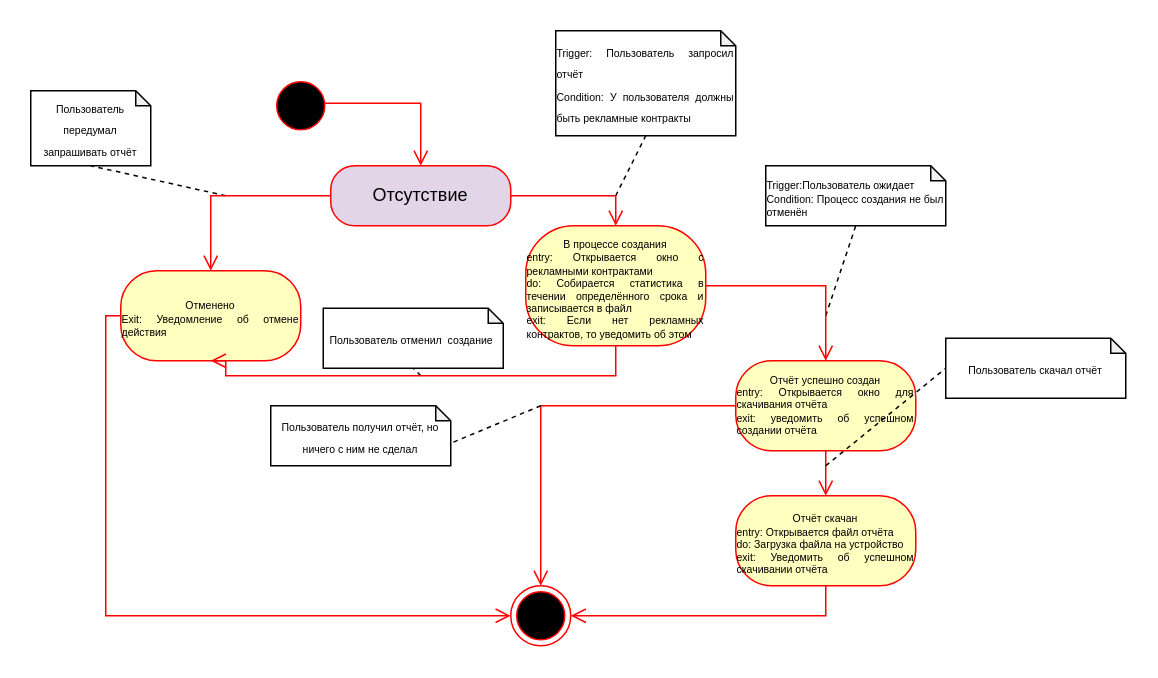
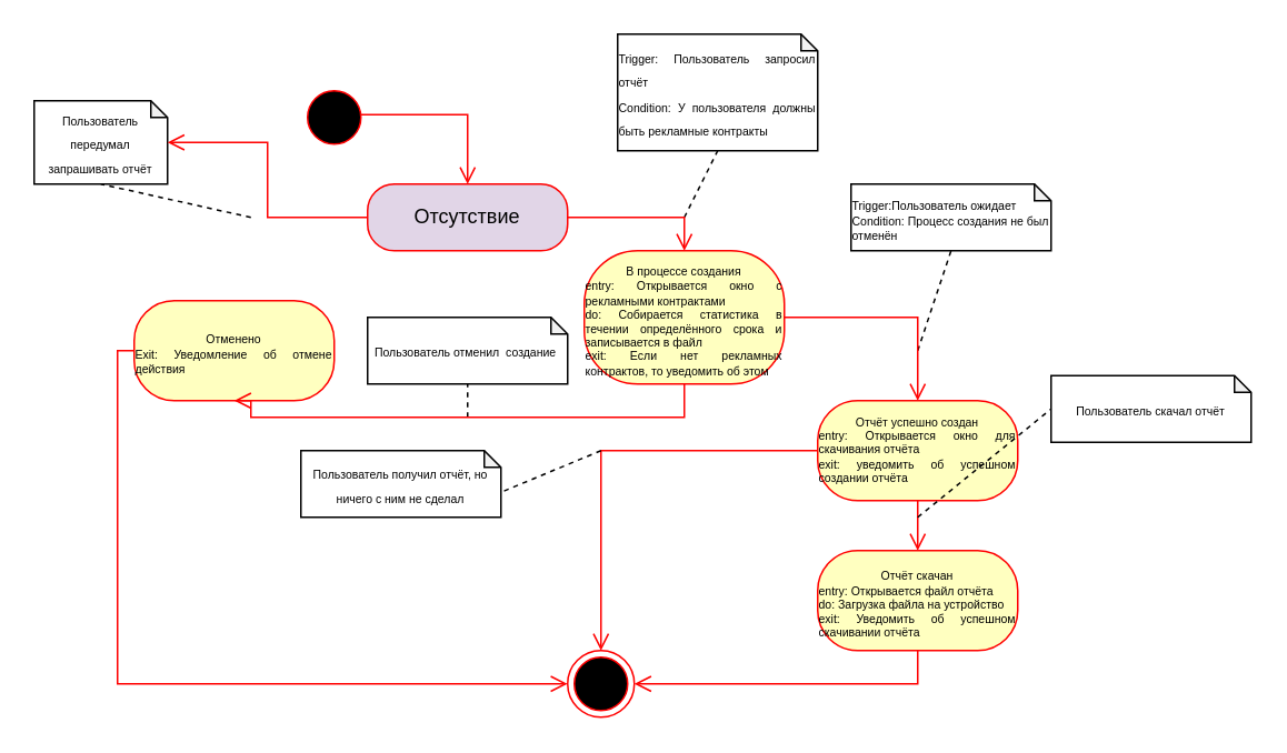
  <mxCell id="0" />
  <mxCell id="1" parent="0" />
  <mxCell id="2" value="&lt;font style=&quot;font-size: 7px;&quot;&gt;Пользователь передумал запрашивать отчёт&lt;/font&gt;" style="shape=note;whiteSpace=wrap;html=1;backgroundOutline=1;darkOpacity=0.05;strokeColor=default;align=center;verticalAlign=middle;fontFamily=Helvetica;fontSize=12;fontColor=default;fillColor=default;size=10;" parent="1" vertex="1"><mxGeometry x="20" y="60" width="80" height="50" as="geometry" /></mxCell>
  <mxCell id="3" value="" style="endArrow=none;dashed=1;html=1;rounded=0;fontFamily=Helvetica;fontSize=12;fontColor=default;entryX=0.5;entryY=1;entryDx=0;entryDy=0;entryPerimeter=0;" parent="1" target="2" edge="1"><mxGeometry width="50" height="50" relative="1" as="geometry"><mxPoint x="150" y="130" as="sourcePoint" /><mxPoint x="60" y="150" as="targetPoint" /></mxGeometry></mxCell>
  <mxCell id="4" value="&lt;div style=&quot;text-align: justify;&quot;&gt;&lt;span style=&quot;font-size: 7px; background-color: initial;&quot;&gt;Trigger: Пользователь запросил отчёт&amp;nbsp;&lt;br&gt;Condition: У пользователя должны быть рекламные контракты&lt;/span&gt;&lt;/div&gt;" style="shape=note;whiteSpace=wrap;html=1;backgroundOutline=1;darkOpacity=0.05;strokeColor=default;align=center;verticalAlign=middle;fontFamily=Helvetica;fontSize=12;fontColor=default;fillColor=default;size=10;" parent="1" vertex="1"><mxGeometry x="370" y="20" width="120" height="70" as="geometry" /></mxCell>
  <mxCell id="5" value="" style="endArrow=none;dashed=1;html=1;rounded=0;fontFamily=Helvetica;fontSize=12;fontColor=default;entryX=0.5;entryY=1;entryDx=0;entryDy=0;entryPerimeter=0;" parent="1" target="4" edge="1"><mxGeometry width="50" height="50" relative="1" as="geometry"><mxPoint x="410" y="130" as="sourcePoint" /><mxPoint x="330" y="63" as="targetPoint" /></mxGeometry></mxCell>
- <mxCell id="6" value="&lt;span style=&quot;font-size: 7px;&quot;&gt;Пользователь отменил&amp;nbsp; создание&amp;nbsp;&lt;/span&gt;" style="shape=note;whiteSpace=wrap;html=1;backgroundOutline=1;darkOpacity=0.05;strokeColor=default;align=center;verticalAlign=middle;fontFamily=Helvetica;fontSize=12;fontColor=default;fillColor=default;size=10;" parent="1" vertex="1"><mxGeometry x="215" y="205" width="120" height="40" as="geometry" /></mxCell>
+ <mxCell id="6" value="&lt;span style=&quot;font-size: 7px;&quot;&gt;Пользователь отменил&amp;nbsp; создание&amp;nbsp;&lt;/span&gt;" style="shape=note;whiteSpace=wrap;html=1;backgroundOutline=1;darkOpacity=0.05;strokeColor=default;align=center;verticalAlign=middle;fontFamily=Helvetica;fontSize=12;fontColor=default;fillColor=default;size=10;" parent="1" vertex="1"><mxGeometry x="220" y="190" width="120" height="40" as="geometry" /></mxCell>
  <mxCell id="7" value="" style="endArrow=none;dashed=1;html=1;rounded=0;fontFamily=Helvetica;fontSize=12;fontColor=default;entryX=0.5;entryY=1;entryDx=0;entryDy=0;entryPerimeter=0;" parent="1" target="6" edge="1"><mxGeometry width="50" height="50" relative="1" as="geometry"><mxPoint x="280" y="250" as="sourcePoint" /><mxPoint x="230" y="220" as="targetPoint" /></mxGeometry></mxCell>
  <mxCell id="8" value="&lt;div style=&quot;text-align: justify;&quot;&gt;&lt;span style=&quot;font-size: 7px; background-color: initial;&quot;&gt;Trigger:Пользователь ожидает&lt;/span&gt;&lt;/div&gt;&lt;font style=&quot;font-size: 7px;&quot;&gt;&lt;div style=&quot;text-align: justify;&quot;&gt;&lt;span style=&quot;background-color: initial;&quot;&gt;Condition: Процесс создания не был отменён&lt;/span&gt;&lt;/div&gt;&lt;/font&gt;" style="shape=note;whiteSpace=wrap;html=1;backgroundOutline=1;darkOpacity=0.05;strokeColor=default;align=center;verticalAlign=middle;fontFamily=Helvetica;fontSize=12;fontColor=default;fillColor=default;size=10;" parent="1" vertex="1"><mxGeometry x="510" y="110" width="120" height="40" as="geometry" /></mxCell>
  <mxCell id="9" value="" style="endArrow=none;dashed=1;html=1;rounded=0;fontFamily=Helvetica;fontSize=12;fontColor=default;entryX=0.5;entryY=1;entryDx=0;entryDy=0;entryPerimeter=0;" parent="1" target="8" edge="1"><mxGeometry width="50" height="50" relative="1" as="geometry"><mxPoint x="550" y="210" as="sourcePoint" /><mxPoint x="470" y="143" as="targetPoint" /></mxGeometry></mxCell>
  <mxCell id="10" value="" style="ellipse;html=1;shape=endState;fillColor=#000000;strokeColor=#ff0000;align=center;verticalAlign=middle;fontFamily=Helvetica;fontSize=12;fontColor=default;" parent="1" vertex="1"><mxGeometry x="340" y="390" width="40" height="40" as="geometry" /></mxCell>
  <mxCell id="11" value="" style="ellipse;html=1;shape=startState;fillColor=#000000;strokeColor=#ff0000;align=center;verticalAlign=middle;fontFamily=Helvetica;fontSize=12;fontColor=default;" parent="1" vertex="1"><mxGeometry x="180" y="50" width="40" height="40" as="geometry" /></mxCell>
  <mxCell id="12" value="&lt;div style=&quot;&quot;&gt;&lt;span style=&quot;font-size: 7px; background-color: initial;&quot;&gt;Отменено&lt;/span&gt;&lt;/div&gt;&lt;font style=&quot;font-size: 7px;&quot;&gt;&lt;div style=&quot;text-align: justify;&quot;&gt;&lt;span style=&quot;background-color: initial;&quot;&gt;Exit: Уведомление об отмене действия&lt;/span&gt;&lt;/div&gt;&lt;/font&gt;" style="rounded=1;whiteSpace=wrap;html=1;arcSize=40;fontColor=#000000;fillColor=#ffffc0;strokeColor=#ff0000;align=center;verticalAlign=middle;fontFamily=Helvetica;fontSize=12;" parent="1" vertex="1"><mxGeometry x="80" y="180" width="120" height="60" as="geometry" /></mxCell>
- <mxCell id="13" value="" style="edgeStyle=orthogonalEdgeStyle;html=1;verticalAlign=bottom;endArrow=open;endSize=8;strokeColor=#ff0000;rounded=0;fontFamily=Helvetica;fontSize=12;fontColor=default;exitX=0;exitY=0.5;exitDx=0;exitDy=0;entryX=0.5;entryY=0;entryDx=0;entryDy=0;" parent="1" source="14" target="12" edge="1"><mxGeometry relative="1" as="geometry"><mxPoint x="-10" y="290" as="targetPoint" /></mxGeometry></mxCell>
+ <mxCell id="13" value="" style="edgeStyle=orthogonalEdgeStyle;html=1;verticalAlign=bottom;endArrow=open;endSize=8;strokeColor=#ff0000;rounded=0;fontFamily=Helvetica;fontSize=12;fontColor=default;exitX=0;exitY=0.5;exitDx=0;exitDy=0;" parent="1" source="14" target="2" edge="1"><mxGeometry relative="1" as="geometry"><mxPoint x="-10" y="290" as="targetPoint" /></mxGeometry></mxCell>
  <mxCell id="14" value="Отсутствие" style="rounded=1;whiteSpace=wrap;html=1;arcSize=40;fontColor=#000000;fillColor=#e1d5e7;strokeColor=#ff0000;align=center;verticalAlign=middle;fontFamily=Helvetica;fontSize=12;" parent="1" vertex="1"><mxGeometry x="220" y="110" width="120" height="40" as="geometry" /></mxCell>
  <mxCell id="15" value="&lt;font style=&quot;font-size: 7px;&quot;&gt;В процессе создания&lt;br&gt;&lt;/font&gt;&lt;div style=&quot;text-align: justify; font-size: 7px;&quot;&gt;&lt;span style=&quot;background-color: initial;&quot;&gt;&lt;font style=&quot;font-size: 7px;&quot;&gt;entry: Открывается окно с рекламными контрактами&lt;/font&gt;&lt;/span&gt;&lt;/div&gt;&lt;div style=&quot;text-align: justify; font-size: 7px;&quot;&gt;&lt;span style=&quot;background-color: initial;&quot;&gt;&lt;font style=&quot;font-size: 7px;&quot;&gt;do: Собирается статистика в течении определённого срока и записывается в файл&lt;/font&gt;&lt;/span&gt;&lt;/div&gt;&lt;div style=&quot;text-align: justify; font-size: 7px;&quot;&gt;&lt;span style=&quot;background-color: initial;&quot;&gt;&lt;font style=&quot;font-size: 7px;&quot;&gt;exit: Если нет рекламных контрактов, то уведомить об этом&lt;/font&gt;&lt;/span&gt;&lt;/div&gt;" style="rounded=1;whiteSpace=wrap;html=1;arcSize=40;fontColor=#000000;fillColor=#ffffc0;strokeColor=#ff0000;align=center;verticalAlign=middle;fontFamily=Helvetica;fontSize=12;" parent="1" vertex="1"><mxGeometry x="350" y="150" width="120" height="80" as="geometry" /></mxCell>
  <mxCell id="16" value="&lt;div style=&quot;font-size: 7px;&quot;&gt;&lt;span style=&quot;background-color: initial;&quot;&gt;&lt;font style=&quot;font-size: 7px;&quot;&gt;Отчёт успешно создан&lt;/font&gt;&lt;/span&gt;&lt;/div&gt;&lt;div style=&quot;text-align: justify; font-size: 7px;&quot;&gt;&lt;span style=&quot;background-color: initial;&quot;&gt;&lt;font style=&quot;font-size: 7px;&quot;&gt;entry: Открывается окно для скачивания отчёта&lt;/font&gt;&lt;/span&gt;&lt;/div&gt;&lt;div style=&quot;text-align: justify; font-size: 7px;&quot;&gt;&lt;span style=&quot;background-color: initial;&quot;&gt;&lt;font style=&quot;font-size: 7px;&quot;&gt;exit: уведомить об успешном создании отчёта&lt;/font&gt;&lt;/span&gt;&lt;/div&gt;" style="rounded=1;whiteSpace=wrap;html=1;arcSize=40;fontColor=#000000;fillColor=#ffffc0;strokeColor=#ff0000;align=center;verticalAlign=middle;fontFamily=Helvetica;fontSize=12;" parent="1" vertex="1"><mxGeometry x="490" y="240" width="120" height="60" as="geometry" /></mxCell>
  <mxCell id="17" value="" style="edgeStyle=orthogonalEdgeStyle;html=1;verticalAlign=bottom;endArrow=open;endSize=8;strokeColor=#ff0000;rounded=0;fontFamily=Helvetica;fontSize=12;fontColor=default;exitX=1;exitY=0.5;exitDx=0;exitDy=0;entryX=0.5;entryY=0;entryDx=0;entryDy=0;" parent="1" source="14" target="15" edge="1"><mxGeometry relative="1" as="geometry"><mxPoint x="0" y="300" as="targetPoint" /><mxPoint x="0" y="240" as="sourcePoint" /></mxGeometry></mxCell>
  <mxCell id="18" value="" style="edgeStyle=orthogonalEdgeStyle;html=1;verticalAlign=bottom;endArrow=open;endSize=8;strokeColor=#ff0000;rounded=0;fontFamily=Helvetica;fontSize=12;fontColor=default;exitX=0.902;exitY=0.457;exitDx=0;exitDy=0;exitPerimeter=0;entryX=0.5;entryY=0;entryDx=0;entryDy=0;" parent="1" source="11" target="14" edge="1"><mxGeometry relative="1" as="geometry"><mxPoint x="10" y="310" as="targetPoint" /><mxPoint x="10" y="250" as="sourcePoint" /><Array as="points"><mxPoint x="280" y="68" /></Array></mxGeometry></mxCell>
  <mxCell id="19" value="" style="edgeStyle=orthogonalEdgeStyle;html=1;verticalAlign=bottom;endArrow=open;endSize=8;strokeColor=#ff0000;rounded=0;fontFamily=Helvetica;fontSize=12;fontColor=default;exitX=1;exitY=0.5;exitDx=0;exitDy=0;entryX=0.5;entryY=0;entryDx=0;entryDy=0;" parent="1" source="15" target="16" edge="1"><mxGeometry relative="1" as="geometry"><mxPoint x="20" y="320" as="targetPoint" /><mxPoint x="20" y="260" as="sourcePoint" /></mxGeometry></mxCell>
  <mxCell id="20" value="" style="edgeStyle=orthogonalEdgeStyle;html=1;verticalAlign=bottom;endArrow=open;endSize=8;strokeColor=#ff0000;rounded=0;fontFamily=Helvetica;fontSize=12;fontColor=default;exitX=0.5;exitY=1;exitDx=0;exitDy=0;entryX=0.5;entryY=1;entryDx=0;entryDy=0;" parent="1" source="15" target="12" edge="1"><mxGeometry relative="1" as="geometry"><mxPoint x="30" y="330" as="targetPoint" /><mxPoint x="30" y="270" as="sourcePoint" /><Array as="points"><mxPoint x="410" y="250" /><mxPoint x="150" y="250" /></Array></mxGeometry></mxCell>
  <mxCell id="21" value="" style="edgeStyle=orthogonalEdgeStyle;html=1;verticalAlign=bottom;endArrow=open;endSize=8;strokeColor=#ff0000;rounded=0;fontFamily=Helvetica;fontSize=12;fontColor=default;exitX=0;exitY=0.5;exitDx=0;exitDy=0;entryX=0;entryY=0.5;entryDx=0;entryDy=0;" parent="1" source="12" target="10" edge="1"><mxGeometry relative="1" as="geometry"><mxPoint x="60" y="360" as="targetPoint" /><mxPoint x="60" y="300" as="sourcePoint" /></mxGeometry></mxCell>
  <mxCell id="22" value="" style="edgeStyle=orthogonalEdgeStyle;html=1;verticalAlign=bottom;endArrow=open;endSize=8;strokeColor=#ff0000;rounded=0;fontFamily=Helvetica;fontSize=12;fontColor=default;exitX=0;exitY=0.5;exitDx=0;exitDy=0;entryX=0.5;entryY=0;entryDx=0;entryDy=0;" parent="1" source="16" target="10" edge="1"><mxGeometry relative="1" as="geometry"><mxPoint x="160" y="240" as="targetPoint" /><mxPoint x="420" y="240" as="sourcePoint" /><Array as="points"><mxPoint x="360" y="270" /></Array></mxGeometry></mxCell>
  <mxCell id="23" value="&lt;font style=&quot;font-size: 7px;&quot;&gt;Пользователь получил отчёт, но ничего с ним не сделал&lt;/font&gt;" style="shape=note;whiteSpace=wrap;html=1;backgroundOutline=1;darkOpacity=0.05;strokeColor=default;align=center;verticalAlign=middle;fontFamily=Helvetica;fontSize=12;fontColor=default;fillColor=default;size=10;" parent="1" vertex="1"><mxGeometry x="180" y="270" width="120" height="40" as="geometry" /></mxCell>
  <mxCell id="24" value="" style="endArrow=none;dashed=1;html=1;rounded=0;fontFamily=Helvetica;fontSize=12;fontColor=default;entryX=0;entryY=0;entryDx=120;entryDy=25;entryPerimeter=0;" parent="1" target="23" edge="1"><mxGeometry width="50" height="50" relative="1" as="geometry"><mxPoint x="360" y="270" as="sourcePoint" /><mxPoint x="150" y="303" as="targetPoint" /></mxGeometry></mxCell>
  <mxCell id="25" value="&lt;div style=&quot;&quot;&gt;&lt;span style=&quot;font-size: 7px; background-color: initial;&quot;&gt;Отчёт скачан&lt;/span&gt;&lt;/div&gt;&lt;font style=&quot;font-size: 7px;&quot;&gt;&lt;div style=&quot;text-align: justify;&quot;&gt;&lt;span style=&quot;background-color: initial;&quot;&gt;entry: Открывается файл отчёта&lt;/span&gt;&lt;/div&gt;&lt;div style=&quot;text-align: justify;&quot;&gt;&lt;span style=&quot;background-color: initial;&quot;&gt;do: Загрузка файла на устройство&lt;/span&gt;&lt;/div&gt;&lt;div style=&quot;text-align: justify;&quot;&gt;&lt;span style=&quot;background-color: initial;&quot;&gt;exit: Уведомить об успешном скачивании отчёта&lt;/span&gt;&lt;/div&gt;&lt;/font&gt;" style="rounded=1;whiteSpace=wrap;html=1;arcSize=40;fontColor=#000000;fillColor=#ffffc0;strokeColor=#ff0000;align=center;verticalAlign=middle;fontFamily=Helvetica;fontSize=12;" parent="1" vertex="1"><mxGeometry x="490" y="330" width="120" height="60" as="geometry" /></mxCell>
  <mxCell id="26" value="" style="edgeStyle=orthogonalEdgeStyle;html=1;verticalAlign=bottom;endArrow=open;endSize=8;strokeColor=#ff0000;rounded=0;fontFamily=Helvetica;fontSize=12;fontColor=default;exitX=0.5;exitY=1;exitDx=0;exitDy=0;" parent="1" source="16" target="25" edge="1"><mxGeometry relative="1" as="geometry"><mxPoint x="560" y="260" as="targetPoint" /><mxPoint x="480" y="220" as="sourcePoint" /></mxGeometry></mxCell>
  <mxCell id="27" value="&lt;font style=&quot;font-size: 7px;&quot;&gt;Пользователь скачал отчёт&lt;/font&gt;" style="shape=note;whiteSpace=wrap;html=1;backgroundOutline=1;darkOpacity=0.05;strokeColor=default;align=center;verticalAlign=middle;fontFamily=Helvetica;fontSize=12;fontColor=default;fillColor=default;size=10;" parent="1" vertex="1"><mxGeometry x="630" y="225" width="120" height="40" as="geometry" /></mxCell>
  <mxCell id="28" value="" style="endArrow=none;dashed=1;html=1;rounded=0;fontFamily=Helvetica;fontSize=12;fontColor=default;entryX=0;entryY=0.5;entryDx=0;entryDy=0;entryPerimeter=0;" parent="1" target="27" edge="1"><mxGeometry width="50" height="50" relative="1" as="geometry"><mxPoint x="550" y="310" as="sourcePoint" /><mxPoint x="600" y="323" as="targetPoint" /></mxGeometry></mxCell>
  <mxCell id="29" value="" style="edgeStyle=orthogonalEdgeStyle;html=1;verticalAlign=bottom;endArrow=open;endSize=8;strokeColor=#ff0000;rounded=0;fontFamily=Helvetica;fontSize=12;fontColor=default;exitX=0.5;exitY=1;exitDx=0;exitDy=0;entryX=1;entryY=0.5;entryDx=0;entryDy=0;" parent="1" source="25" target="10" edge="1"><mxGeometry relative="1" as="geometry"><mxPoint x="560" y="340" as="targetPoint" /><mxPoint x="560" y="300" as="sourcePoint" /></mxGeometry></mxCell>
